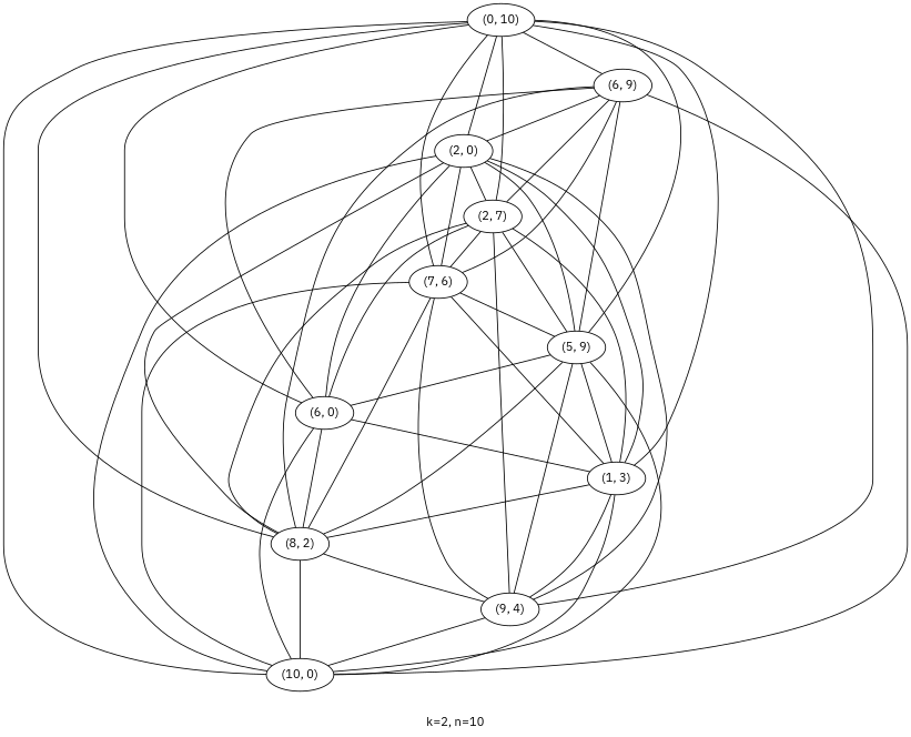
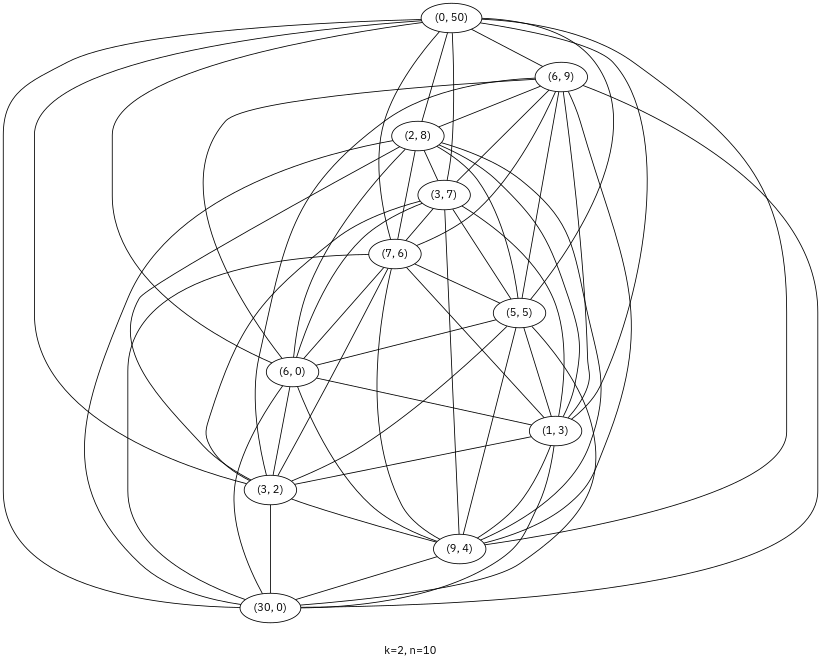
  graph {
    fontname="IBM Plex Sans"
    label="k=2, n=10"
    node [fontname="IBM Plex Sans"]
    edge [fontname="IBM Plex Sans"]
    n1 [label="(6, 9)"]
-   "(0, 10)"
-   "(2, 8)" [label="(2, 0)"]
-   "(3, 7)" [label="(2, 7)"]
+   "(0, 10)" [label="(0, 50)"]
+   "(2, 8)"
+   "(3, 7)"
    n5 [label="(7, 6)"]
-   "(5, 5)" [label="(5, 9)"]
+   "(5, 5)"
    n7 [label="(6, 0)"]
    n8 [label="(1, 3)"]
-   "(8, 2)"
+   "(8, 2)" [label="(3, 2)"]
    n10 [label="(9, 4)"]
-   "(10, 0)"
+   "(10, 0)" [label="(30, 0)"]
    n1 -- "(2, 8)"
    n1 -- "(3, 7)"
    n1 -- n5
    n1 -- "(5, 5)"
    n1 -- n7
+   n1 -- n8
    n1 -- "(8, 2)"
+   n1 -- n10
    n1 -- "(10, 0)"
    "(0, 10)" -- n1
    "(0, 10)" -- "(2, 8)"
    "(0, 10)" -- "(3, 7)"
    "(0, 10)" -- n5
    "(0, 10)" -- "(5, 5)"
    "(0, 10)" -- n7
    "(0, 10)" -- n8
    "(0, 10)" -- "(8, 2)"
    "(0, 10)" -- n10
    "(0, 10)" -- "(10, 0)"
    "(2, 8)" -- "(3, 7)"
    "(2, 8)" -- n5
    "(2, 8)" -- "(5, 5)"
    "(2, 8)" -- n7
    "(2, 8)" -- n8
    "(2, 8)" -- "(8, 2)"
    "(2, 8)" -- n10
    "(2, 8)" -- "(10, 0)"
    "(3, 7)" -- n5
    "(3, 7)" -- "(5, 5)"
    "(3, 7)" -- n7
    "(3, 7)" -- n8
    "(3, 7)" -- "(8, 2)"
    "(3, 7)" -- n10
    n5 -- "(5, 5)"
+   n5 -- n7
    n5 -- n8
    n5 -- "(8, 2)"
    n5 -- n10
    n5 -- "(10, 0)"
    "(5, 5)" -- n7
    "(5, 5)" -- n8
    "(5, 5)" -- "(8, 2)"
    "(5, 5)" -- n10
    "(5, 5)" -- "(10, 0)"
    n7 -- n8
    n7 -- "(8, 2)"
+   n7 -- n10
    n7 -- "(10, 0)"
    n8 -- "(8, 2)"
    n8 -- n10
    n8 -- "(10, 0)"
    "(8, 2)" -- n10
    "(8, 2)" -- "(10, 0)"
    n10 -- "(10, 0)"
  }
